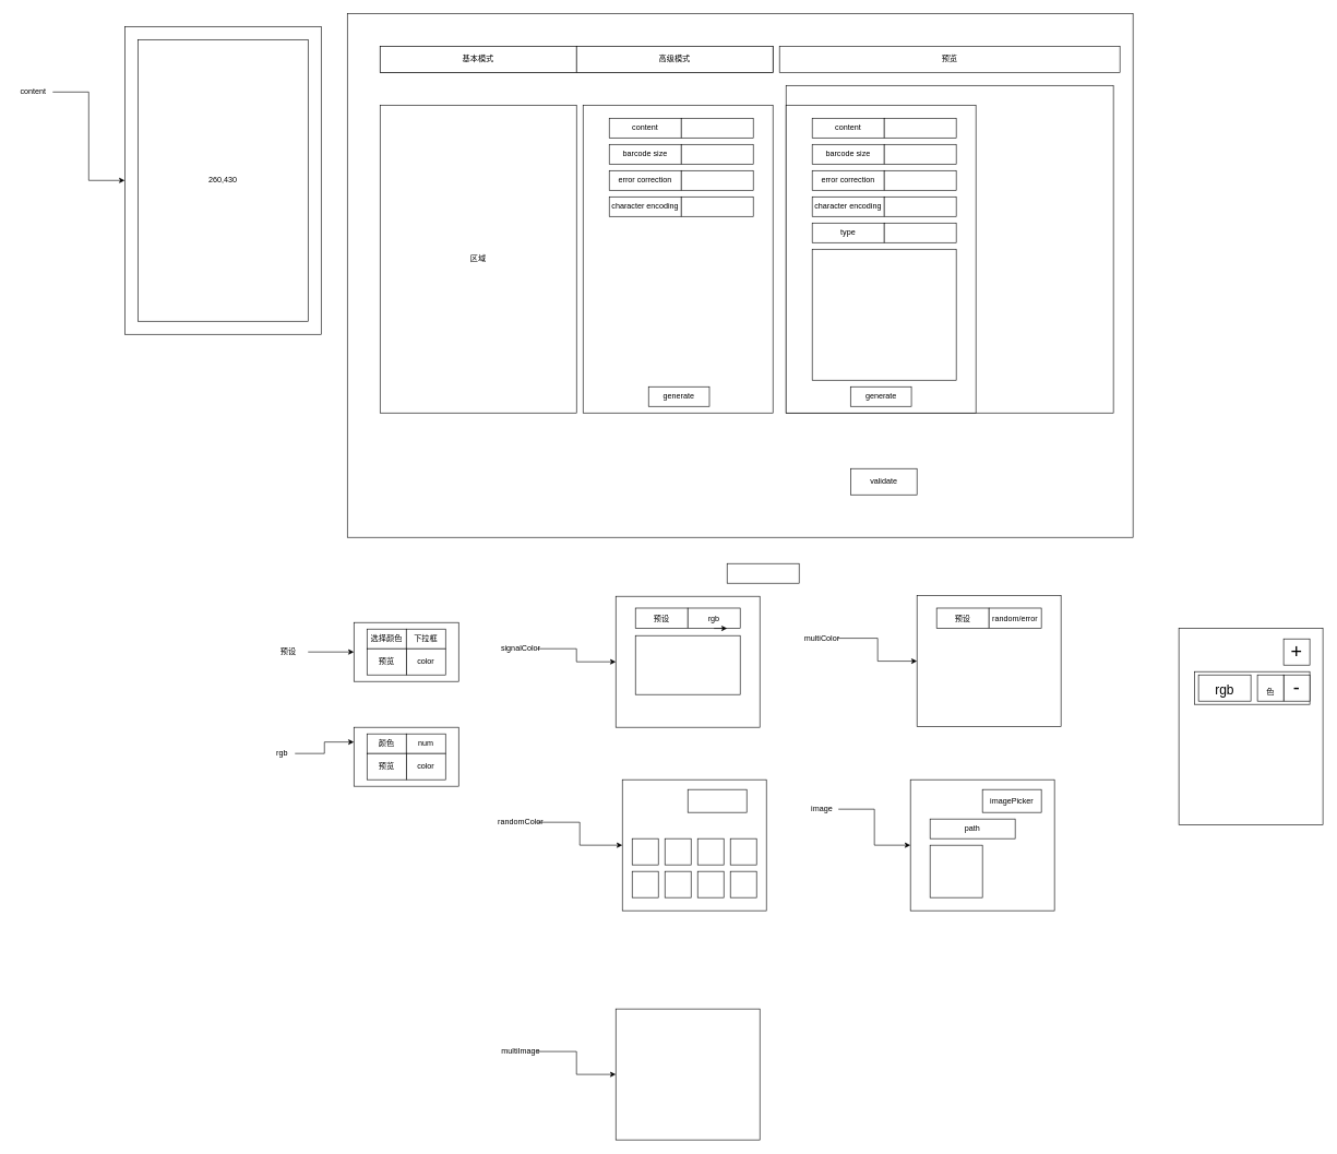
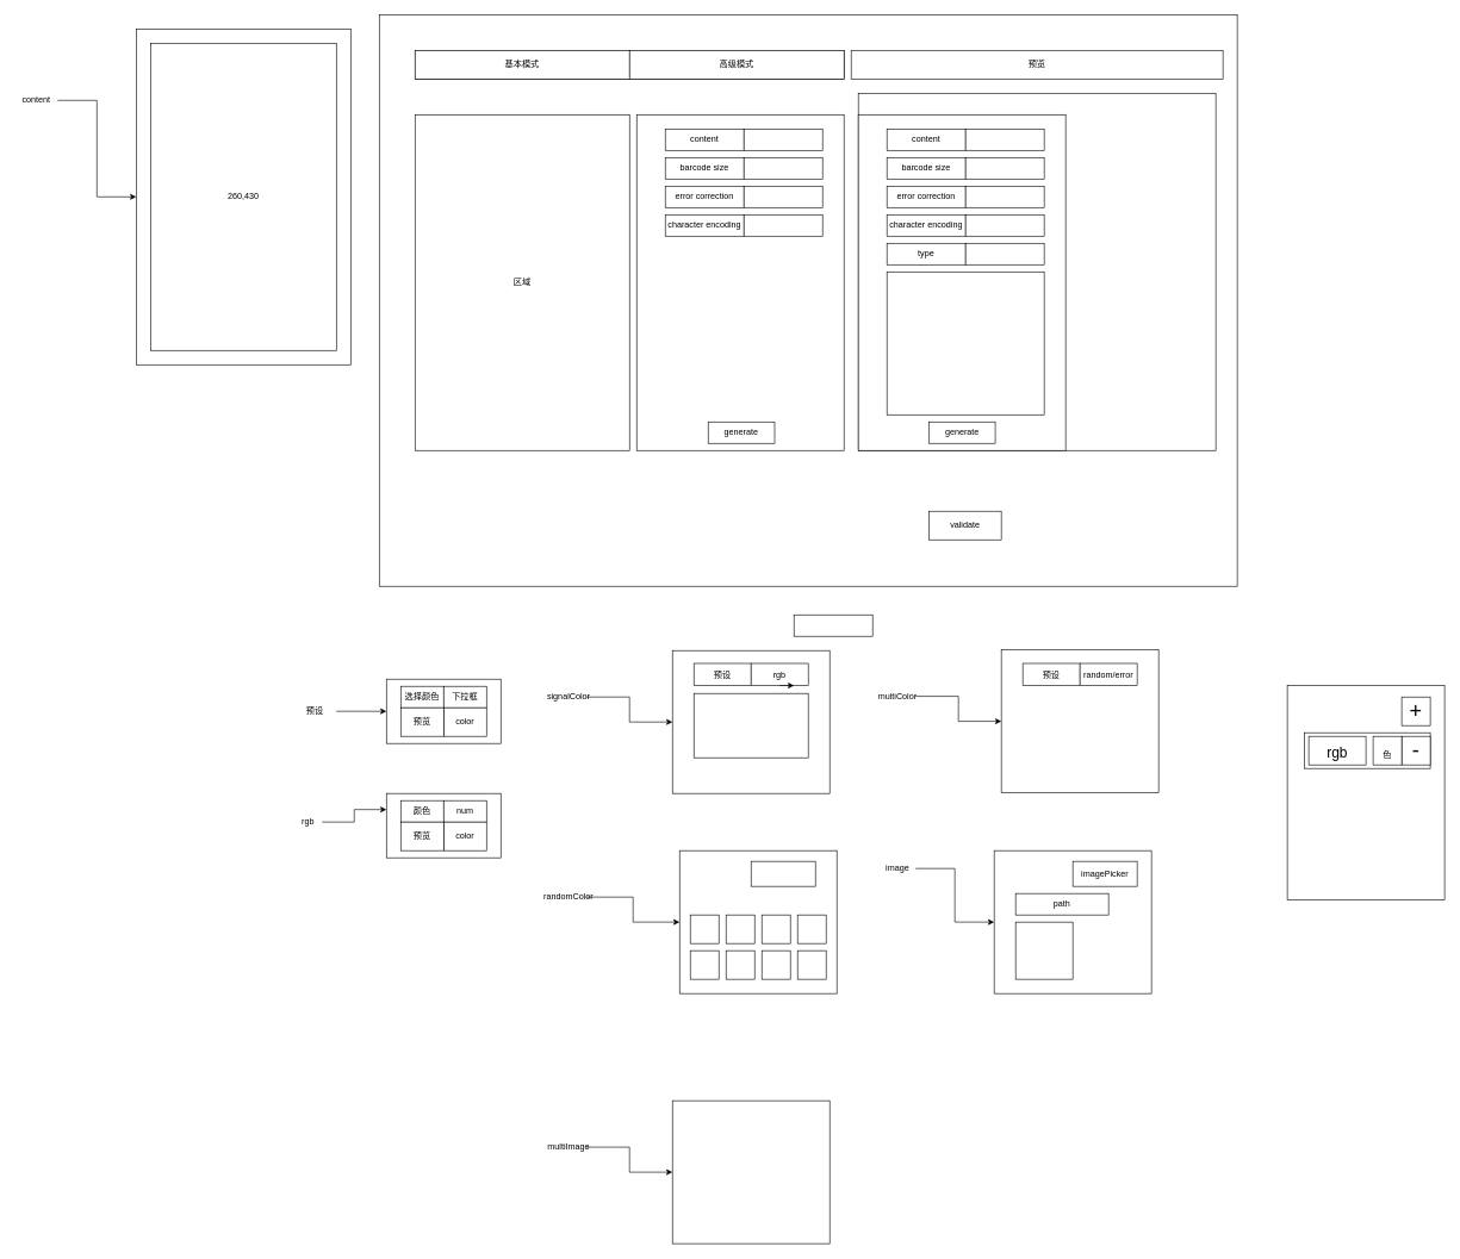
  <mxCell id="0" />
  <mxCell id="1" parent="0" />
  <mxCell id="2" value="" style="rounded=0;whiteSpace=wrap;html=1;" parent="1" vertex="1"><mxGeometry x="530" y="20" width="1200" height="800" as="geometry" /></mxCell>
  <mxCell id="3" value="" style="rounded=0;whiteSpace=wrap;html=1;" parent="1" vertex="1"><mxGeometry x="580" y="70" width="600" height="40" as="geometry" /></mxCell>
  <mxCell id="4" value="基本模式" style="rounded=0;whiteSpace=wrap;html=1;" parent="1" vertex="1"><mxGeometry x="580" y="70" width="300" height="40" as="geometry" /></mxCell>
  <mxCell id="5" value="高级模式" style="rounded=0;whiteSpace=wrap;html=1;" parent="1" vertex="1"><mxGeometry x="880" y="70" width="300" height="40" as="geometry" /></mxCell>
  <mxCell id="6" value="预览" style="rounded=0;whiteSpace=wrap;html=1;" parent="1" vertex="1"><mxGeometry x="1190" y="70" width="520" height="40" as="geometry" /></mxCell>
  <mxCell id="7" value="" style="rounded=0;whiteSpace=wrap;html=1;" parent="1" vertex="1"><mxGeometry x="1200" y="130" width="500" height="500" as="geometry" /></mxCell>
  <mxCell id="8" value="区域" style="rounded=0;whiteSpace=wrap;html=1;" parent="1" vertex="1"><mxGeometry x="580" y="160" width="300" height="470" as="geometry" /></mxCell>
  <mxCell id="9" value="" style="rounded=0;whiteSpace=wrap;html=1;" parent="1" vertex="1"><mxGeometry x="890" y="160" width="290" height="470" as="geometry" /></mxCell>
  <mxCell id="10" value="" style="rounded=0;whiteSpace=wrap;html=1;" parent="1" vertex="1"><mxGeometry x="1200" y="160" width="290" height="470" as="geometry" /></mxCell>
  <mxCell id="11" value="generate" style="rounded=0;whiteSpace=wrap;html=1;" parent="1" vertex="1"><mxGeometry x="990" y="590" width="93" height="30" as="geometry" /></mxCell>
  <mxCell id="12" value="generate" style="rounded=0;whiteSpace=wrap;html=1;" parent="1" vertex="1"><mxGeometry x="1298.5" y="590" width="93" height="30" as="geometry" /></mxCell>
  <mxCell id="13" value="barcode size" style="rounded=0;whiteSpace=wrap;html=1;" parent="1" vertex="1"><mxGeometry x="930" y="220" width="110" height="30" as="geometry" /></mxCell>
  <mxCell id="14" value="" style="rounded=0;whiteSpace=wrap;html=1;" parent="1" vertex="1"><mxGeometry x="1040" y="220" width="110" height="30" as="geometry" /></mxCell>
  <mxCell id="15" value="error correction" style="rounded=0;whiteSpace=wrap;html=1;" parent="1" vertex="1"><mxGeometry x="930" y="260" width="110" height="30" as="geometry" /></mxCell>
  <mxCell id="16" value="" style="rounded=0;whiteSpace=wrap;html=1;" parent="1" vertex="1"><mxGeometry x="1040" y="260" width="110" height="30" as="geometry" /></mxCell>
  <mxCell id="17" value="character encoding" style="rounded=0;whiteSpace=wrap;html=1;" parent="1" vertex="1"><mxGeometry x="930" y="300" width="110" height="30" as="geometry" /></mxCell>
  <mxCell id="18" value="" style="rounded=0;whiteSpace=wrap;html=1;" parent="1" vertex="1"><mxGeometry x="1040" y="300" width="110" height="30" as="geometry" /></mxCell>
  <mxCell id="19" value="barcode size" style="rounded=0;whiteSpace=wrap;html=1;" parent="1" vertex="1"><mxGeometry x="1240" y="220" width="110" height="30" as="geometry" /></mxCell>
  <mxCell id="20" value="error correction" style="rounded=0;whiteSpace=wrap;html=1;" parent="1" vertex="1"><mxGeometry x="1240" y="260" width="110" height="30" as="geometry" /></mxCell>
  <mxCell id="21" value="character encoding" style="rounded=0;whiteSpace=wrap;html=1;" parent="1" vertex="1"><mxGeometry x="1240" y="300" width="110" height="30" as="geometry" /></mxCell>
  <mxCell id="22" value="" style="rounded=0;whiteSpace=wrap;html=1;" parent="1" vertex="1"><mxGeometry x="1350" y="260" width="110" height="30" as="geometry" /></mxCell>
  <mxCell id="23" value="" style="rounded=0;whiteSpace=wrap;html=1;" parent="1" vertex="1"><mxGeometry x="1350" y="300" width="110" height="30" as="geometry" /></mxCell>
  <mxCell id="24" value="" style="rounded=0;whiteSpace=wrap;html=1;" parent="1" vertex="1"><mxGeometry x="1350" y="220" width="110" height="30" as="geometry" /></mxCell>
  <mxCell id="25" value="content" style="rounded=0;whiteSpace=wrap;html=1;" parent="1" vertex="1"><mxGeometry x="930" y="180" width="110" height="30" as="geometry" /></mxCell>
  <mxCell id="26" value="" style="rounded=0;whiteSpace=wrap;html=1;" parent="1" vertex="1"><mxGeometry x="1040" y="180" width="110" height="30" as="geometry" /></mxCell>
  <mxCell id="27" value="content" style="rounded=0;whiteSpace=wrap;html=1;" parent="1" vertex="1"><mxGeometry x="1240" y="180" width="110" height="30" as="geometry" /></mxCell>
  <mxCell id="28" value="" style="rounded=0;whiteSpace=wrap;html=1;" parent="1" vertex="1"><mxGeometry x="1350" y="180" width="110" height="30" as="geometry" /></mxCell>
  <mxCell id="29" value="type" style="rounded=0;whiteSpace=wrap;html=1;" parent="1" vertex="1"><mxGeometry x="1240" y="340" width="110" height="30" as="geometry" /></mxCell>
  <mxCell id="30" value="" style="rounded=0;whiteSpace=wrap;html=1;" parent="1" vertex="1"><mxGeometry x="1110" y="860" width="110" height="30" as="geometry" /></mxCell>
  <mxCell id="31" value="" style="rounded=0;whiteSpace=wrap;html=1;" parent="1" vertex="1"><mxGeometry x="1350" y="340" width="110" height="30" as="geometry" /></mxCell>
  <mxCell id="32" value="" style="rounded=0;whiteSpace=wrap;html=1;" parent="1" vertex="1"><mxGeometry x="1240" y="380" width="220" height="200" as="geometry" /></mxCell>
  <mxCell id="33" value="" style="rounded=0;whiteSpace=wrap;html=1;" parent="1" vertex="1"><mxGeometry x="940" y="910" width="220" height="200" as="geometry" /></mxCell>
  <mxCell id="34" style="edgeStyle=orthogonalEdgeStyle;rounded=0;orthogonalLoop=1;jettySize=auto;html=1;entryX=0;entryY=0.5;entryDx=0;entryDy=0;" parent="1" source="35" target="33" edge="1"><mxGeometry relative="1" as="geometry" /></mxCell>
- <mxCell id="35" value="signalColor" style="text;html=1;strokeColor=none;fillColor=none;align=center;verticalAlign=middle;whiteSpace=wrap;rounded=0;" parent="1" vertex="1"><mxGeometry x="770" y="975" width="50" height="30" as="geometry" /></mxCell>
+ <mxCell id="35" value="signalColor" style="text;html=1;strokeColor=none;fillColor=none;align=center;verticalAlign=middle;whiteSpace=wrap;rounded=0;" parent="1" vertex="1"><mxGeometry x="770" y="960" width="50" height="30" as="geometry" /></mxCell>
  <mxCell id="36" value="" style="rounded=0;whiteSpace=wrap;html=1;" parent="1" vertex="1"><mxGeometry x="1400" y="909" width="220" height="200" as="geometry" /></mxCell>
  <mxCell id="37" style="edgeStyle=orthogonalEdgeStyle;rounded=0;orthogonalLoop=1;jettySize=auto;html=1;entryX=0;entryY=0.5;entryDx=0;entryDy=0;" parent="1" source="38" target="36" edge="1"><mxGeometry relative="1" as="geometry" /></mxCell>
  <mxCell id="38" value="multiColor" style="text;html=1;strokeColor=none;fillColor=none;align=center;verticalAlign=middle;whiteSpace=wrap;rounded=0;" parent="1" vertex="1"><mxGeometry x="1230" y="959" width="50" height="30" as="geometry" /></mxCell>
  <mxCell id="39" value="" style="rounded=0;whiteSpace=wrap;html=1;" parent="1" vertex="1"><mxGeometry x="950" y="1190" width="220" height="200" as="geometry" /></mxCell>
  <mxCell id="40" style="edgeStyle=orthogonalEdgeStyle;rounded=0;orthogonalLoop=1;jettySize=auto;html=1;entryX=0;entryY=0.5;entryDx=0;entryDy=0;" parent="1" source="41" target="39" edge="1"><mxGeometry relative="1" as="geometry" /></mxCell>
  <mxCell id="41" value="randomColor" style="text;html=1;strokeColor=none;fillColor=none;align=center;verticalAlign=middle;whiteSpace=wrap;rounded=0;" parent="1" vertex="1"><mxGeometry x="770" y="1240" width="50" height="30" as="geometry" /></mxCell>
  <mxCell id="42" value="" style="rounded=0;whiteSpace=wrap;html=1;" parent="1" vertex="1"><mxGeometry x="1390" y="1190" width="220" height="200" as="geometry" /></mxCell>
  <mxCell id="43" style="edgeStyle=orthogonalEdgeStyle;rounded=0;orthogonalLoop=1;jettySize=auto;html=1;entryX=0;entryY=0.5;entryDx=0;entryDy=0;" parent="1" source="44" target="42" edge="1"><mxGeometry relative="1" as="geometry" /></mxCell>
- <mxCell id="44" value="image" style="text;html=1;strokeColor=none;fillColor=none;align=center;verticalAlign=middle;whiteSpace=wrap;rounded=0;" parent="1" vertex="1"><mxGeometry x="1230" y="1220" width="50" height="30" as="geometry" /></mxCell>
+ <mxCell id="44" value="image" style="text;html=1;strokeColor=none;fillColor=none;align=center;verticalAlign=middle;whiteSpace=wrap;rounded=0;" parent="1" vertex="1"><mxGeometry x="1230" y="1200" width="50" height="30" as="geometry" /></mxCell>
  <mxCell id="45" value="validate" style="rounded=0;whiteSpace=wrap;html=1;" parent="1" vertex="1"><mxGeometry x="1299" y="715" width="101" height="40" as="geometry" /></mxCell>
  <mxCell id="46" value="" style="rounded=0;whiteSpace=wrap;html=1;" parent="1" vertex="1"><mxGeometry x="940" y="1540" width="220" height="200" as="geometry" /></mxCell>
  <mxCell id="47" style="edgeStyle=orthogonalEdgeStyle;rounded=0;orthogonalLoop=1;jettySize=auto;html=1;entryX=0;entryY=0.5;entryDx=0;entryDy=0;" parent="1" source="48" target="46" edge="1"><mxGeometry relative="1" as="geometry" /></mxCell>
  <mxCell id="48" value="multiImage" style="text;html=1;strokeColor=none;fillColor=none;align=center;verticalAlign=middle;whiteSpace=wrap;rounded=0;" parent="1" vertex="1"><mxGeometry x="770" y="1590" width="50" height="30" as="geometry" /></mxCell>
  <mxCell id="49" value="预设" style="rounded=0;whiteSpace=wrap;html=1;" parent="1" vertex="1"><mxGeometry x="970" y="928" width="80" height="31" as="geometry" /></mxCell>
  <mxCell id="50" value="rgb" style="rounded=0;whiteSpace=wrap;html=1;" parent="1" vertex="1"><mxGeometry x="1050" y="928" width="80" height="31" as="geometry" /></mxCell>
  <mxCell id="51" style="edgeStyle=orthogonalEdgeStyle;rounded=0;orthogonalLoop=1;jettySize=auto;html=1;exitX=0.5;exitY=1;exitDx=0;exitDy=0;entryX=0.75;entryY=1;entryDx=0;entryDy=0;" parent="1" source="50" target="50" edge="1"><mxGeometry relative="1" as="geometry" /></mxCell>
  <mxCell id="52" value="" style="rounded=0;whiteSpace=wrap;html=1;" parent="1" vertex="1"><mxGeometry x="970" y="970" width="160" height="90" as="geometry" /></mxCell>
  <mxCell id="53" value="" style="rounded=0;whiteSpace=wrap;html=1;" parent="1" vertex="1"><mxGeometry x="540" y="950" width="160" height="90" as="geometry" /></mxCell>
  <mxCell id="54" style="edgeStyle=orthogonalEdgeStyle;rounded=0;orthogonalLoop=1;jettySize=auto;html=1;" parent="1" source="55" target="53" edge="1"><mxGeometry relative="1" as="geometry" /></mxCell>
  <mxCell id="55" value="预设" style="text;html=1;strokeColor=none;fillColor=none;align=center;verticalAlign=middle;whiteSpace=wrap;rounded=0;" parent="1" vertex="1"><mxGeometry x="410" y="980" width="60" height="30" as="geometry" /></mxCell>
  <mxCell id="56" value="选择颜色" style="rounded=0;whiteSpace=wrap;html=1;" parent="1" vertex="1"><mxGeometry x="560" y="960" width="60" height="30" as="geometry" /></mxCell>
  <mxCell id="57" value="下拉框" style="rounded=0;whiteSpace=wrap;html=1;" parent="1" vertex="1"><mxGeometry x="620" y="960" width="60" height="30" as="geometry" /></mxCell>
  <mxCell id="58" value="color" style="rounded=0;whiteSpace=wrap;html=1;" parent="1" vertex="1"><mxGeometry x="620" y="990" width="60" height="40" as="geometry" /></mxCell>
  <mxCell id="59" value="预览" style="rounded=0;whiteSpace=wrap;html=1;" parent="1" vertex="1"><mxGeometry x="560" y="990" width="60" height="40" as="geometry" /></mxCell>
  <mxCell id="60" value="" style="rounded=0;whiteSpace=wrap;html=1;" parent="1" vertex="1"><mxGeometry x="540" y="1110" width="160" height="90" as="geometry" /></mxCell>
  <mxCell id="61" value="颜色" style="rounded=0;whiteSpace=wrap;html=1;" parent="1" vertex="1"><mxGeometry x="560" y="1120" width="60" height="30" as="geometry" /></mxCell>
  <mxCell id="62" value="num" style="rounded=0;whiteSpace=wrap;html=1;" parent="1" vertex="1"><mxGeometry x="620" y="1120" width="60" height="30" as="geometry" /></mxCell>
  <mxCell id="63" value="color" style="rounded=0;whiteSpace=wrap;html=1;" parent="1" vertex="1"><mxGeometry x="620" y="1150" width="60" height="40" as="geometry" /></mxCell>
  <mxCell id="64" value="预览" style="rounded=0;whiteSpace=wrap;html=1;" parent="1" vertex="1"><mxGeometry x="560" y="1150" width="60" height="40" as="geometry" /></mxCell>
  <mxCell id="65" style="edgeStyle=orthogonalEdgeStyle;rounded=0;orthogonalLoop=1;jettySize=auto;html=1;entryX=0;entryY=0.25;entryDx=0;entryDy=0;" parent="1" source="66" target="60" edge="1"><mxGeometry relative="1" as="geometry" /></mxCell>
  <mxCell id="66" value="rgb" style="text;html=1;align=center;verticalAlign=middle;resizable=0;points=[];autosize=1;strokeColor=none;fillColor=none;" parent="1" vertex="1"><mxGeometry x="410" y="1135" width="40" height="30" as="geometry" /></mxCell>
  <mxCell id="67" value="区域" style="rounded=0;whiteSpace=wrap;html=1;" parent="1" vertex="1"><mxGeometry x="190" y="40" width="300" height="470" as="geometry" /></mxCell>
  <mxCell id="68" style="edgeStyle=orthogonalEdgeStyle;rounded=0;orthogonalLoop=1;jettySize=auto;html=1;entryX=0;entryY=0.5;entryDx=0;entryDy=0;" parent="1" source="69" target="67" edge="1"><mxGeometry relative="1" as="geometry" /></mxCell>
  <mxCell id="69" value="content" style="text;html=1;align=center;verticalAlign=middle;resizable=0;points=[];autosize=1;strokeColor=none;fillColor=none;" parent="1" vertex="1"><mxGeometry x="20" y="125" width="60" height="30" as="geometry" /></mxCell>
  <mxCell id="70" value="260,430" style="whiteSpace=wrap;html=1;" parent="1" vertex="1"><mxGeometry x="210" y="60" width="260" height="430" as="geometry" /></mxCell>
  <mxCell id="71" style="edgeStyle=orthogonalEdgeStyle;rounded=0;orthogonalLoop=1;jettySize=auto;html=1;exitX=0.5;exitY=1;exitDx=0;exitDy=0;" parent="1" source="28" target="28" edge="1"><mxGeometry relative="1" as="geometry" /></mxCell>
  <mxCell id="72" value="预设" style="rounded=0;whiteSpace=wrap;html=1;" parent="1" vertex="1"><mxGeometry x="1430" y="928" width="80" height="31" as="geometry" /></mxCell>
  <mxCell id="73" value="random/error" style="rounded=0;whiteSpace=wrap;html=1;" parent="1" vertex="1"><mxGeometry x="1510" y="928" width="80" height="31" as="geometry" /></mxCell>
  <mxCell id="74" value="" style="rounded=0;whiteSpace=wrap;html=1;" parent="1" vertex="1"><mxGeometry x="1800" y="959" width="220" height="300" as="geometry" /></mxCell>
  <mxCell id="75" value="&lt;font style=&quot;font-size: 30px;&quot;&gt;+&lt;/font&gt;" style="rounded=0;whiteSpace=wrap;html=1;" parent="1" vertex="1"><mxGeometry x="1960" y="975" width="40" height="40" as="geometry" /></mxCell>
  <mxCell id="76" value="" style="rounded=0;whiteSpace=wrap;html=1;fontSize=30;" parent="1" vertex="1"><mxGeometry x="1824" y="1025" width="176" height="50" as="geometry" /></mxCell>
  <mxCell id="77" value="-" style="rounded=0;whiteSpace=wrap;html=1;fontSize=30;" parent="1" vertex="1"><mxGeometry x="1960" y="1030" width="40" height="40" as="geometry" /></mxCell>
  <mxCell id="78" value="&lt;font style=&quot;font-size: 20px;&quot;&gt;rgb&lt;/font&gt;" style="rounded=0;whiteSpace=wrap;html=1;fontSize=30;" parent="1" vertex="1"><mxGeometry x="1830" y="1030" width="80" height="40" as="geometry" /></mxCell>
  <mxCell id="79" value="&lt;font style=&quot;font-size: 12px;&quot;&gt;色&lt;/font&gt;" style="rounded=0;whiteSpace=wrap;html=1;fontSize=30;" parent="1" vertex="1"><mxGeometry x="1920" y="1030" width="40" height="40" as="geometry" /></mxCell>
  <mxCell id="80" value="" style="rounded=0;whiteSpace=wrap;html=1;" parent="1" vertex="1"><mxGeometry x="1050" y="1205" width="90" height="35" as="geometry" /></mxCell>
  <mxCell id="81" value="" style="whiteSpace=wrap;html=1;aspect=fixed;" parent="1" vertex="1"><mxGeometry x="1015" y="1280" width="40" height="40" as="geometry" /></mxCell>
  <mxCell id="82" value="" style="whiteSpace=wrap;html=1;aspect=fixed;" parent="1" vertex="1"><mxGeometry x="1065" y="1280" width="40" height="40" as="geometry" /></mxCell>
  <mxCell id="83" value="" style="whiteSpace=wrap;html=1;aspect=fixed;" parent="1" vertex="1"><mxGeometry x="965" y="1280" width="40" height="40" as="geometry" /></mxCell>
  <mxCell id="84" value="" style="whiteSpace=wrap;html=1;aspect=fixed;" parent="1" vertex="1"><mxGeometry x="1115" y="1280" width="40" height="40" as="geometry" /></mxCell>
  <mxCell id="85" value="" style="whiteSpace=wrap;html=1;aspect=fixed;" parent="1" vertex="1"><mxGeometry x="965" y="1330" width="40" height="40" as="geometry" /></mxCell>
  <mxCell id="86" value="" style="whiteSpace=wrap;html=1;aspect=fixed;" parent="1" vertex="1"><mxGeometry x="1115" y="1330" width="40" height="40" as="geometry" /></mxCell>
  <mxCell id="87" value="" style="whiteSpace=wrap;html=1;aspect=fixed;" parent="1" vertex="1"><mxGeometry x="1065" y="1330" width="40" height="40" as="geometry" /></mxCell>
  <mxCell id="88" value="" style="whiteSpace=wrap;html=1;aspect=fixed;" parent="1" vertex="1"><mxGeometry x="1015" y="1330" width="40" height="40" as="geometry" /></mxCell>
  <mxCell id="89" value="imagePicker" style="rounded=0;whiteSpace=wrap;html=1;" parent="1" vertex="1"><mxGeometry x="1500" y="1205" width="90" height="35" as="geometry" /></mxCell>
  <mxCell id="90" value="" style="whiteSpace=wrap;html=1;aspect=fixed;" parent="1" vertex="1"><mxGeometry x="1420" y="1290" width="80" height="80" as="geometry" /></mxCell>
  <mxCell id="91" value="path" style="rounded=0;whiteSpace=wrap;html=1;" parent="1" vertex="1"><mxGeometry x="1420" y="1250" width="130" height="30" as="geometry" /></mxCell>
